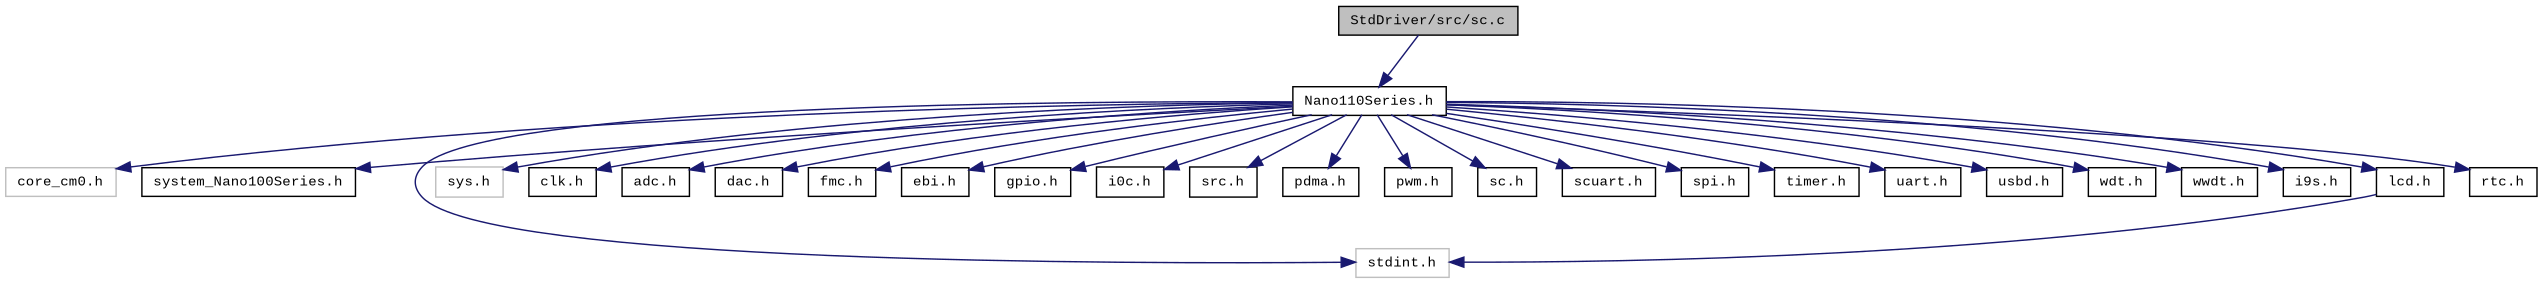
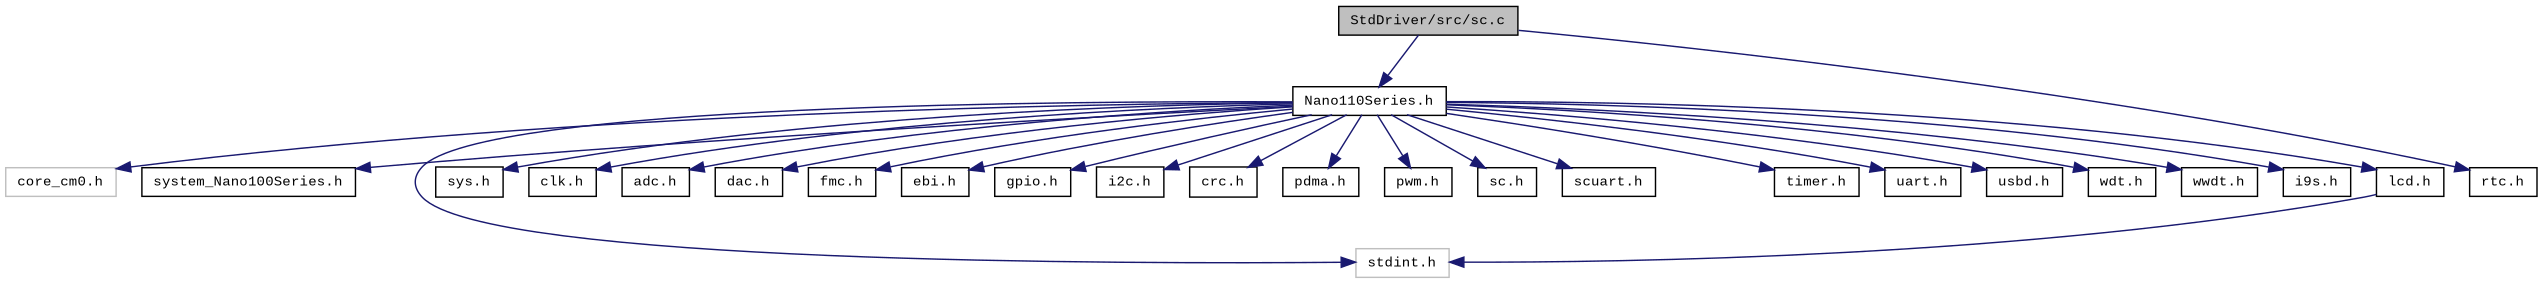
  digraph {
    fontname="Liberation Mono"
    node [color=black fillcolor=white fontname="Liberation Mono" fontsize=10 shape=record style=filled]
    edge [color=midnightblue fontname="Liberation Mono" fontsize=10 labelfontname=Helvetica labelfontsize=10 style=solid]
    n1 [fillcolor=grey75 fontcolor=black height=0.2 label="StdDriver/src/sc.c" width=0.4]
    n2 [height=0.2 label="Nano110Series.h" width=0.4]
    n3 [color=grey75 height=0.2 label="core_cm0.h" width=0.4]
    n4 [height=0.2 label="system_Nano100Series.h" width=0.4]
    n5 [color=grey75 height=0.2 label="stdint.h" width=0.4]
-   n6 [color=grey75 height=0.2 label="sys.h" width=0.4]
+   n6 [height=0.2 label="sys.h" width=0.4]
    n7 [height=0.2 label="clk.h" width=0.4]
    n8 [height=0.2 label="adc.h" width=0.4]
    n9 [height=0.2 label="dac.h" width=0.4]
    n10 [height=0.2 label="fmc.h" width=0.4]
    n11 [height=0.2 label="ebi.h" width=0.4]
    n12 [height=0.2 label="gpio.h" width=0.4]
-   n13 [height=0.2 label="i0c.h" width=0.4]
-   n14 [height=0.2 label="src.h" width=0.4]
+   n13 [height=0.2 label="i2c.h" width=0.4]
+   n14 [height=0.2 label="crc.h" width=0.4]
    n15 [height=0.2 label="pdma.h" width=0.4]
    n16 [height=0.2 label="pwm.h" width=0.4]
    n17 [height=0.2 label="rtc.h" width=0.4]
    n18 [height=0.2 label="sc.h" width=0.4]
    n19 [height=0.2 label="scuart.h" width=0.4]
-   n20 [height=0.2 label="spi.h" width=0.4]
    n21 [height=0.2 label="timer.h" width=0.4]
    n22 [height=0.2 label="uart.h" width=0.4]
    n23 [height=0.2 label="usbd.h" width=0.4]
    n24 [height=0.2 label="wdt.h" width=0.4]
    n25 [height=0.2 label="wwdt.h" width=0.4]
    n26 [height=0.2 label="i9s.h" width=0.4]
    n27 [height=0.2 label="lcd.h" width=0.4]
    n1 -> n2
    n2 -> n3
    n2 -> n4
    n2 -> n5
    n2 -> n6
    n2 -> n7
    n2 -> n8
    n2 -> n9
    n2 -> n10
    n2 -> n11
    n2 -> n12
    n2 -> n13
    n2 -> n14
    n2 -> n15
    n2 -> n16
-   n2 -> n17
+   n1 -> n17
    n2 -> n18
    n2 -> n19
-   n2 -> n20
    n2 -> n21
    n2 -> n22
    n2 -> n23
    n2 -> n24
    n2 -> n25
    n2 -> n26
    n2 -> n27
    n27 -> n5
  }
